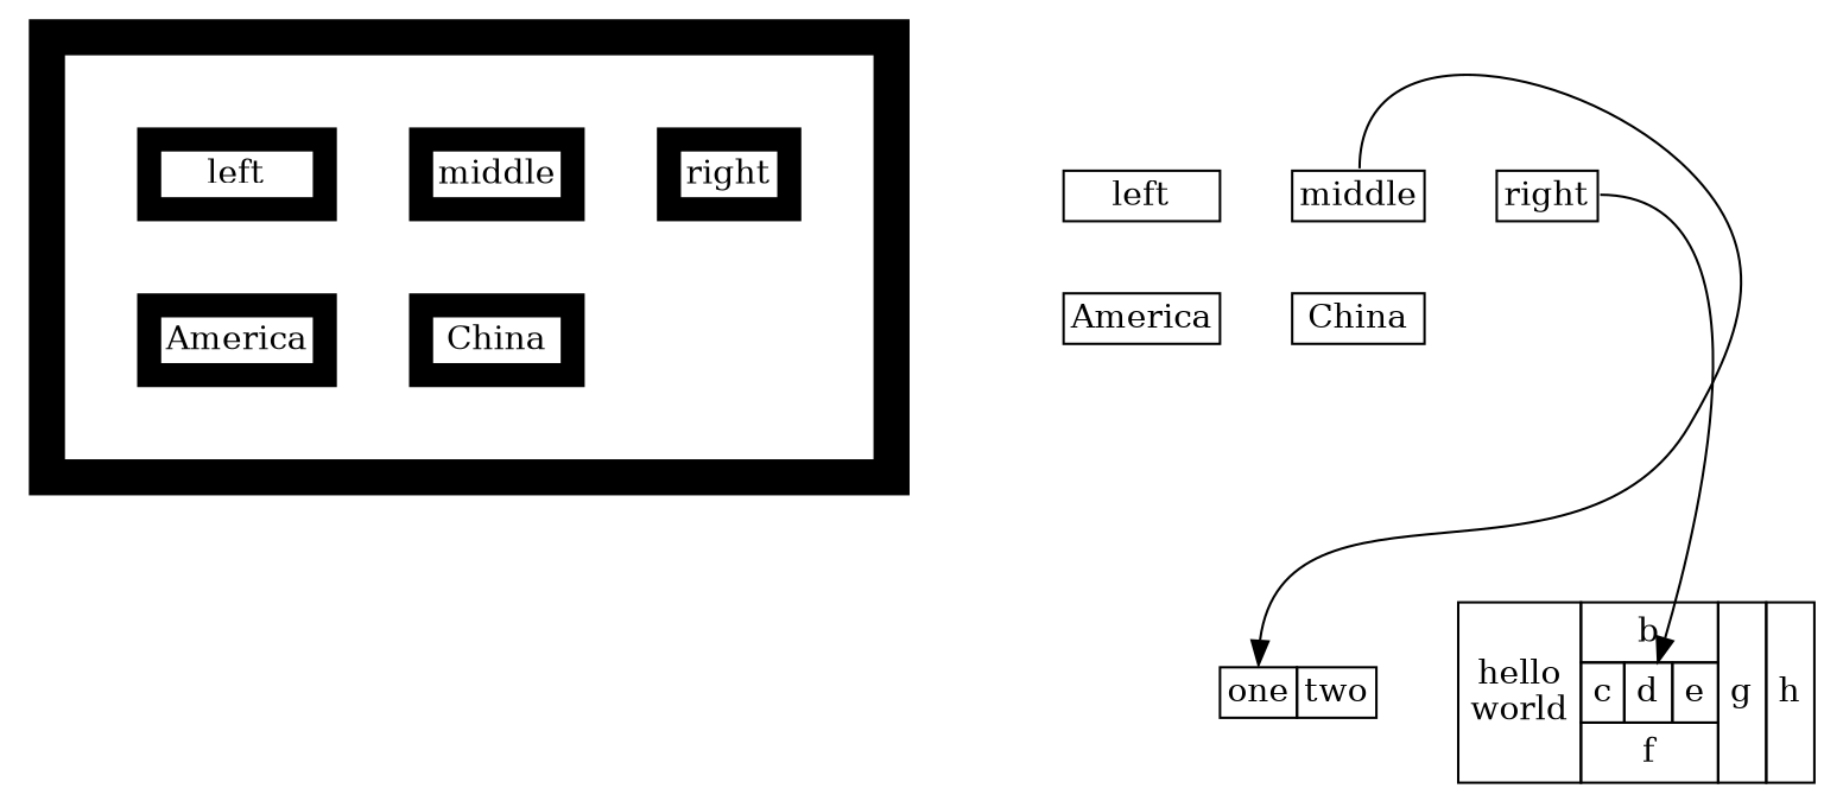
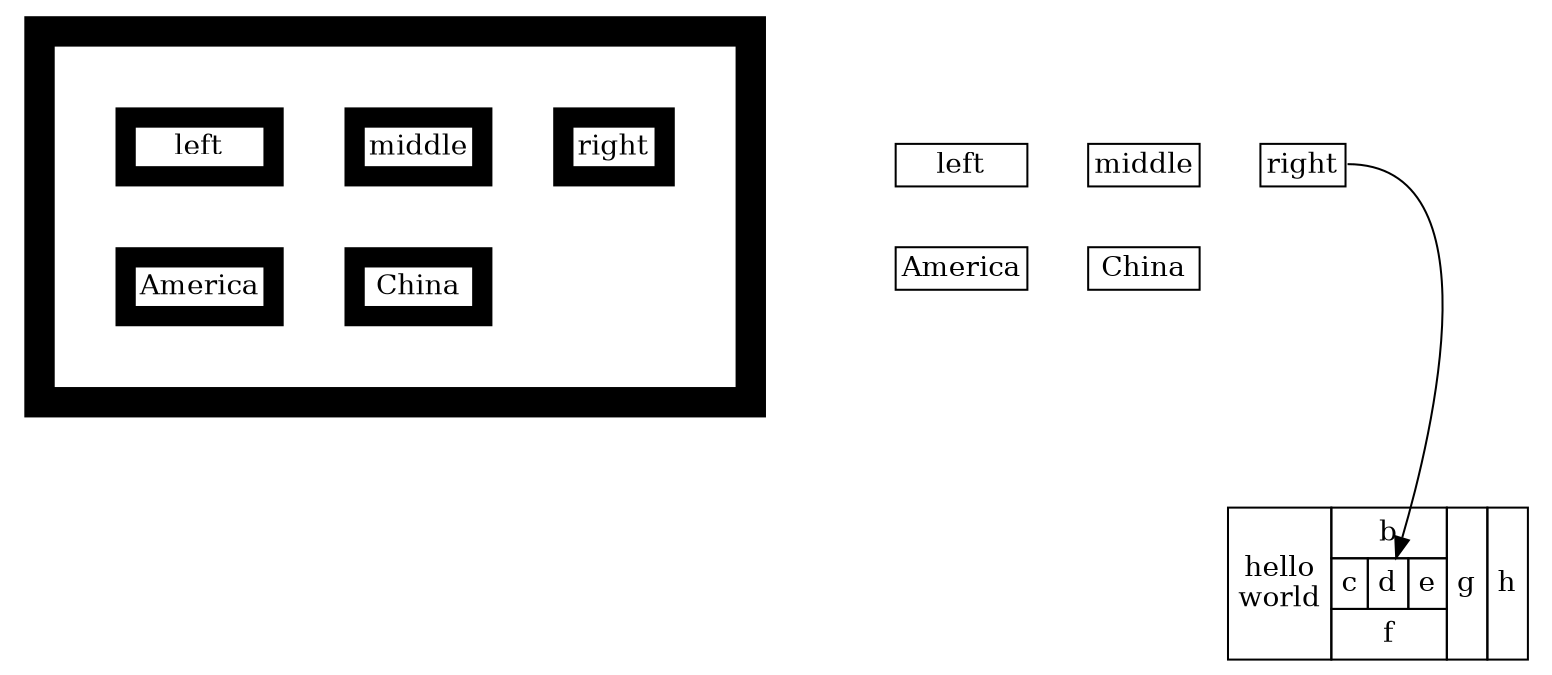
  digraph {
    node [shape=plaintext]
    n1 [label=< <TABLE BORDER="15" CELLBORDER="10" CELLSPACING="30">   <TR>   	<TD>left</TD>   	<TD>middle</TD>   	<TD>right</TD>   </TR> <TR>   	<TD>America</TD>   	<TD>China</TD>   </TR> </TABLE> >]
    n2 [label=< <TABLE BORDER="0" CELLBORDER="1" CELLSPACING="30">   <TR>   	<TD>left</TD>   	<TD PORT="f1">middle</TD>   	<TD PORT="f2">right</TD>   </TR> <TR>   	<TD>America</TD>   	<TD>China</TD>   </TR> </TABLE> >]
-   n3 [label=< <TABLE BORDER="0" CELLBORDER="1" CELLSPACING="0">   <TR>   	<TD PORT="f0">one</TD>   	<TD>two</TD>   </TR> </TABLE> >]
    n4 [label=< <TABLE BORDER="0" CELLBORDER="1" CELLSPACING="0" CELLPADDING="4">   <TR>     <TD ROWSPAN="3">hello<BR/>world</TD>     <TD COLSPAN="3">b</TD>     <TD ROWSPAN="3">g</TD>     <TD ROWSPAN="3">h</TD>   </TR>   <TR>     <TD>c</TD>     <TD PORT="here">d</TD>     <TD>e</TD>   </TR>   <TR>     <TD COLSPAN="3">f</TD>   </TR> </TABLE>>]
-   n2 -> n3 [headport=f0 tailport=f1]
    n2 -> n4 [headport=here tailport=f2]
  }
